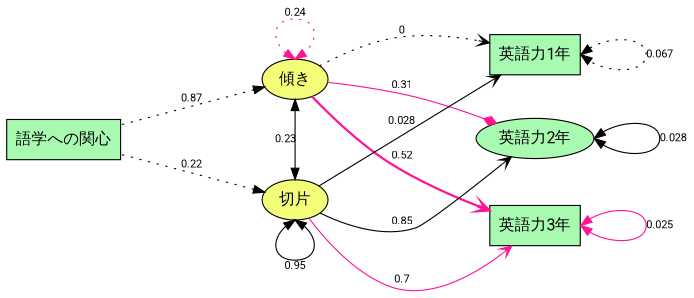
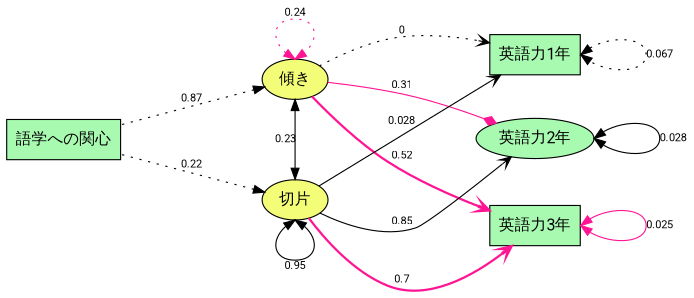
  digraph {
    fontname=Roboto
    nodesep=0.5
    ordering=out
    rankdir=LR
    ranksep=1.5
    node [fillcolor="#a9fab1" fontname=Roboto fontsize=14 shape=box style=filled]
    edge [color=black fontname=Roboto fontsize=10 style=solid]
    "語学への関心"
    "傾き" [fillcolor="#f4fd78" shape=ellipse fontsize=""]
    "切片" [fillcolor="#f4fd78" shape=ellipse fontsize=""]
    "英語力1年"
    "英語力2年" [shape=ellipse]
    "英語力3年"
    subgraph sub_1 {
      rank=min
      "語学への関心"
    }
    subgraph sub_2 {
      rank=same
      "傾き"
      "切片"
    }
    subgraph sub_3 {
      rank=max
      "英語力1年"
      "英語力2年"
      "英語力3年"
    }
    "傾き" -> "語学への関心" [dir=back label=0.87 style=dotted]
    "傾き" -> "傾き" [color=deeppink dir=both headport=n label=0.24 style=dotted tailport=n]
    "傾き" -> "切片" [dir=both label=0.23]
    "傾き" -> "英語力1年" [arrowhead=vee label=0 style=dotted]
    "傾き" -> "英語力2年" [arrowhead=diamond color=deeppink label=0.31]
    "傾き" -> "英語力3年" [arrowhead=vee color=deeppink label=0.52 style=bold]
    "切片" -> "語学への関心" [dir=back label=0.22 style=dotted]
    "切片" -> "切片" [dir=both headport=s label=0.95 tailport=s]
    "切片" -> "英語力1年" [arrowhead=vee label=0.028]
    "切片" -> "英語力2年" [arrowhead=vee label=0.85]
-   "切片" -> "英語力3年" [arrowhead=vee color=deeppink label=0.7]
+   "切片" -> "英語力3年" [arrowhead=vee color=deeppink label=0.7 style=bold]
    "英語力1年" -> "英語力1年" [dir=both headport=e label=0.067 style=dotted tailport=e]
    "英語力2年" -> "英語力2年" [dir=both headport=e label=0.028 tailport=e]
    "英語力3年" -> "英語力3年" [color=deeppink dir=both headport=e label=0.025 tailport=e]
  }
